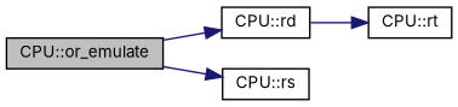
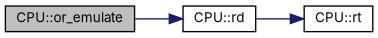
  digraph {
    fontname=Inter
    rankdir=LR
    node [color=black fillcolor=white fontname=Inter fontsize=10 shape=record style=filled]
    edge [color=midnightblue fontname=Inter fontsize=10 labelfontname=FreeSans labelfontsize=10 style=solid]
    n1 [fillcolor=grey75 fontcolor=black height=0.2 label="CPU::or_emulate" width=0.4]
    n2 [height=0.2 label="CPU::rd" width=0.4]
-   n3 [height=0.2 label="CPU::rs" width=0.4]
    n4 [height=0.2 label="CPU::rt" width=0.4]
    n1 -> n2
-   n1 -> n3
    n2 -> n4
  }
